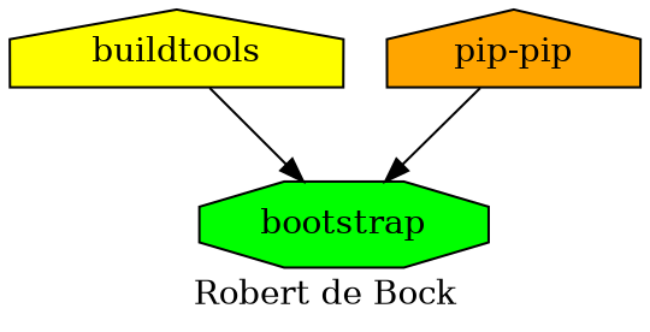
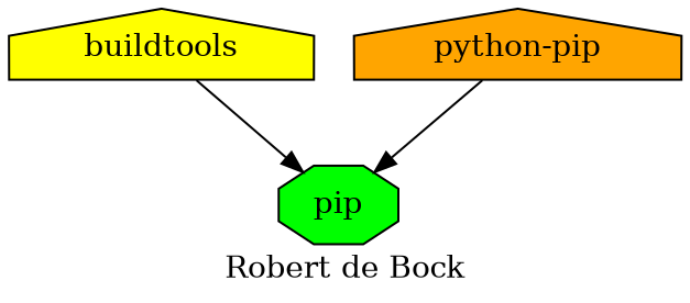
  digraph {
    label="Robert de Bock"
    node [shape=house style=filled]
-   bootstrap [fillcolor=green shape=octagon]
+   bootstrap [fillcolor=green shape=octagon label=pip]
    buildtools [fillcolor=yellow]
-   "python-pip" [fillcolor=orange label="pip-pip"]
+   "python-pip" [fillcolor=orange]
    buildtools -> bootstrap
    "python-pip" -> bootstrap
  }
